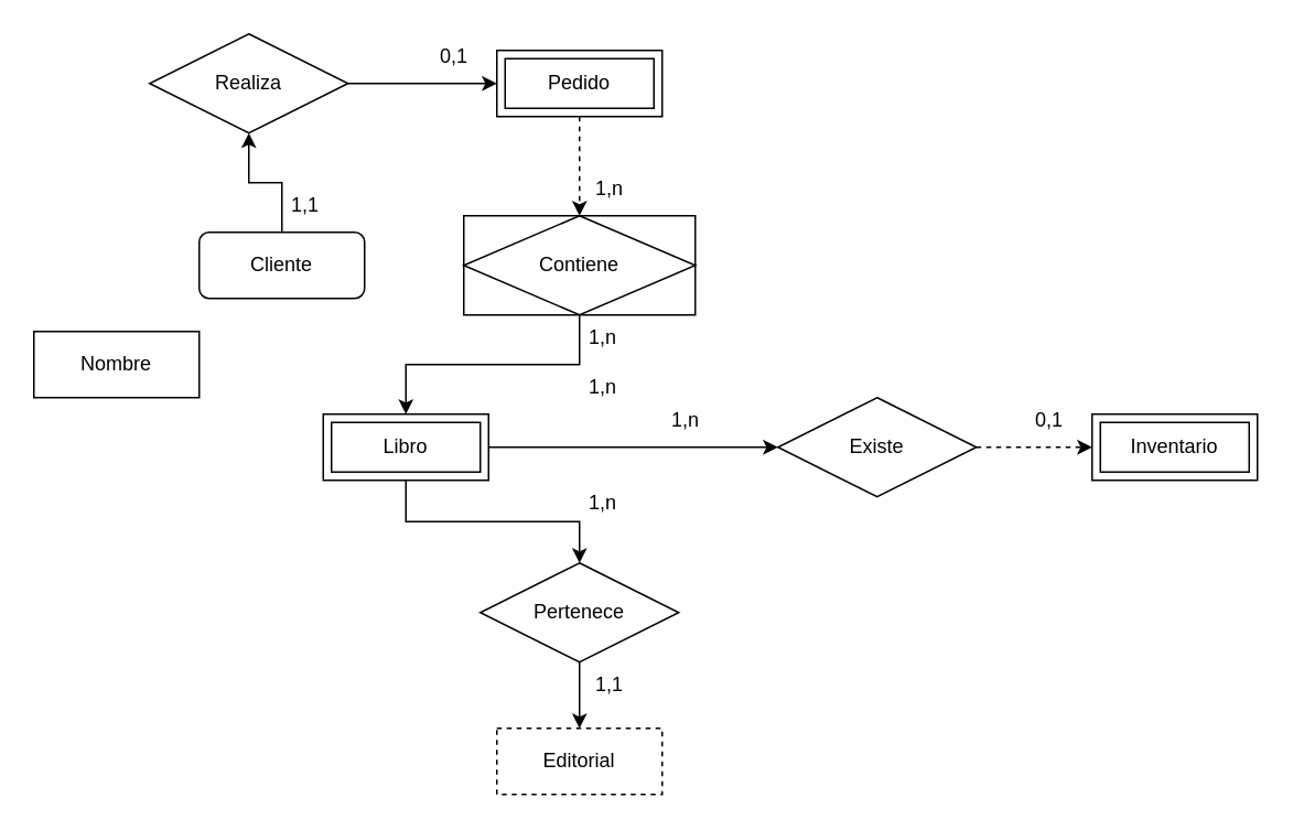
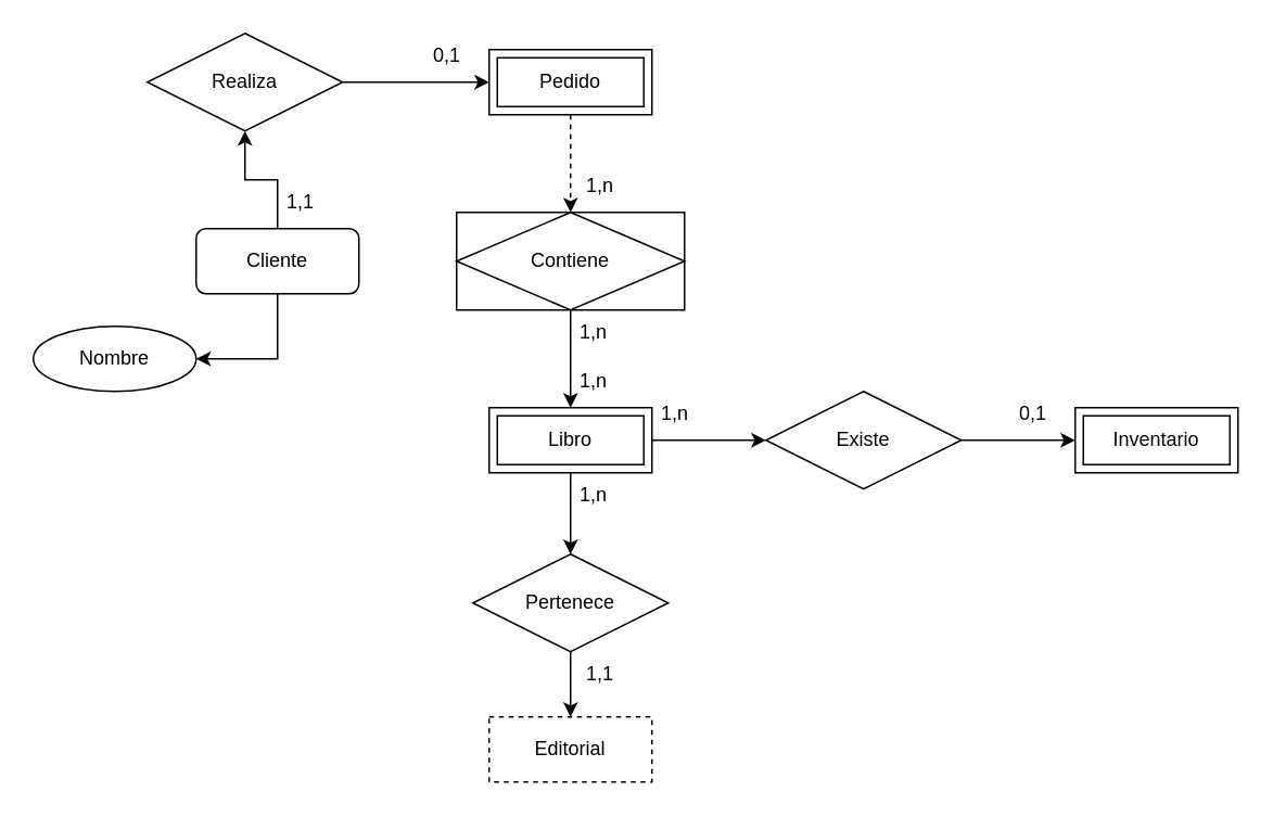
  <mxCell id="0" />
  <mxCell id="1" parent="0" />
  <mxCell id="2" style="edgeStyle=orthogonalEdgeStyle;rounded=0;orthogonalLoop=1;jettySize=auto;html=1;exitX=0.5;exitY=0;exitDx=0;exitDy=0;entryX=0.5;entryY=1;entryDx=0;entryDy=0;" edge="1" parent="1" source="4" target="10"><mxGeometry relative="1" as="geometry" /></mxCell>
+ <mxCell id="3" style="edgeStyle=orthogonalEdgeStyle;rounded=0;orthogonalLoop=1;jettySize=auto;html=1;exitX=0.5;exitY=1;exitDx=0;exitDy=0;entryX=1;entryY=0.5;entryDx=0;entryDy=0;" edge="1" parent="1" source="4" target="29"><mxGeometry relative="1" as="geometry" /></mxCell>
  <mxCell id="4" value="Cliente" style="whiteSpace=wrap;html=1;align=center;rounded=1;" vertex="1" parent="1"><mxGeometry x="120" y="140" width="100" height="40" as="geometry" /></mxCell>
  <mxCell id="5" style="edgeStyle=orthogonalEdgeStyle;rounded=0;orthogonalLoop=1;jettySize=auto;html=1;exitX=0.5;exitY=1;exitDx=0;exitDy=0;entryX=0.5;entryY=0;entryDx=0;entryDy=0;dashed=1;" edge="1" parent="1" source="6" target="8"><mxGeometry relative="1" as="geometry" /></mxCell>
  <mxCell id="6" value="Pedido" style="shape=ext;margin=3;double=1;whiteSpace=wrap;html=1;align=center;" vertex="1" parent="1"><mxGeometry x="300" y="30" width="100" height="40" as="geometry" /></mxCell>
  <mxCell id="7" style="edgeStyle=orthogonalEdgeStyle;rounded=0;orthogonalLoop=1;jettySize=auto;html=1;exitX=0.5;exitY=1;exitDx=0;exitDy=0;entryX=0.5;entryY=0;entryDx=0;entryDy=0;" edge="1" parent="1" source="8" target="15"><mxGeometry relative="1" as="geometry" /></mxCell>
  <mxCell id="8" value="Contiene" style="shape=associativeEntity;whiteSpace=wrap;html=1;align=center;" vertex="1" parent="1"><mxGeometry x="280" y="130" width="140" height="60" as="geometry" /></mxCell>
  <mxCell id="9" style="edgeStyle=orthogonalEdgeStyle;rounded=0;orthogonalLoop=1;jettySize=auto;html=1;exitX=1;exitY=0.5;exitDx=0;exitDy=0;entryX=0;entryY=0.5;entryDx=0;entryDy=0;" edge="1" parent="1" source="10" target="6"><mxGeometry relative="1" as="geometry" /></mxCell>
  <mxCell id="10" value="Realiza" style="shape=rhombus;perimeter=rhombusPerimeter;whiteSpace=wrap;html=1;align=center;" vertex="1" parent="1"><mxGeometry x="90" y="20" width="120" height="60" as="geometry" /></mxCell>
  <mxCell id="11" style="edgeStyle=orthogonalEdgeStyle;rounded=0;orthogonalLoop=1;jettySize=auto;html=1;exitX=0.5;exitY=1;exitDx=0;exitDy=0;entryX=0.5;entryY=0;entryDx=0;entryDy=0;" edge="1" parent="1" source="12" target="16"><mxGeometry relative="1" as="geometry" /></mxCell>
  <mxCell id="12" value="Pertenece" style="shape=rhombus;perimeter=rhombusPerimeter;whiteSpace=wrap;html=1;align=center;" vertex="1" parent="1"><mxGeometry x="290" y="340" width="120" height="60" as="geometry" /></mxCell>
  <mxCell id="13" style="edgeStyle=orthogonalEdgeStyle;rounded=0;orthogonalLoop=1;jettySize=auto;html=1;exitX=0.5;exitY=1;exitDx=0;exitDy=0;entryX=0.5;entryY=0;entryDx=0;entryDy=0;" edge="1" parent="1" source="15" target="12"><mxGeometry relative="1" as="geometry" /></mxCell>
  <mxCell id="14" style="edgeStyle=orthogonalEdgeStyle;rounded=0;orthogonalLoop=1;jettySize=auto;html=1;exitX=1;exitY=0.5;exitDx=0;exitDy=0;entryX=0;entryY=0.5;entryDx=0;entryDy=0;" edge="1" parent="1" source="15" target="18"><mxGeometry relative="1" as="geometry" /></mxCell>
- <mxCell id="15" value="Libro" style="shape=ext;margin=3;double=1;whiteSpace=wrap;html=1;align=center;" vertex="1" parent="1"><mxGeometry x="195" y="250" width="100" height="40" as="geometry" /></mxCell>
+ <mxCell id="15" value="Libro" style="shape=ext;margin=3;double=1;whiteSpace=wrap;html=1;align=center;" vertex="1" parent="1"><mxGeometry x="300" y="250" width="100" height="40" as="geometry" /></mxCell>
  <mxCell id="16" value="Editorial" style="whiteSpace=wrap;html=1;align=center;dashed=1;" vertex="1" parent="1"><mxGeometry x="300" y="440" width="100" height="40" as="geometry" /></mxCell>
- <mxCell id="17" style="edgeStyle=orthogonalEdgeStyle;rounded=0;orthogonalLoop=1;jettySize=auto;html=1;exitX=1;exitY=0.5;exitDx=0;exitDy=0;entryX=0;entryY=0.5;entryDx=0;entryDy=0;dashed=1;" edge="1" parent="1" source="18" target="19"><mxGeometry relative="1" as="geometry" /></mxCell>
+ <mxCell id="17" style="edgeStyle=orthogonalEdgeStyle;rounded=0;orthogonalLoop=1;jettySize=auto;html=1;exitX=1;exitY=0.5;exitDx=0;exitDy=0;entryX=0;entryY=0.5;entryDx=0;entryDy=0;" edge="1" parent="1" source="18" target="19"><mxGeometry relative="1" as="geometry" /></mxCell>
  <mxCell id="18" value="Existe" style="shape=rhombus;perimeter=rhombusPerimeter;whiteSpace=wrap;html=1;align=center;" vertex="1" parent="1"><mxGeometry x="470" y="240" width="120" height="60" as="geometry" /></mxCell>
  <mxCell id="19" value="Inventario" style="shape=ext;margin=3;double=1;whiteSpace=wrap;html=1;align=center;" vertex="1" parent="1"><mxGeometry x="660" y="250" width="100" height="40" as="geometry" /></mxCell>
  <mxCell id="20" value="1,1" style="text;strokeColor=none;fillColor=none;spacingLeft=4;spacingRight=4;overflow=hidden;rotatable=0;points=[[0,0.5],[1,0.5]];portConstraint=eastwest;fontSize=12;whiteSpace=wrap;html=1;" vertex="1" parent="1"><mxGeometry x="170" y="110" width="40" height="30" as="geometry" /></mxCell>
  <mxCell id="21" value="0,1" style="text;strokeColor=none;fillColor=none;spacingLeft=4;spacingRight=4;overflow=hidden;rotatable=0;points=[[0,0.5],[1,0.5]];portConstraint=eastwest;fontSize=12;whiteSpace=wrap;html=1;" vertex="1" parent="1"><mxGeometry x="260" y="20" width="40" height="30" as="geometry" /></mxCell>
  <mxCell id="22" value="1,n" style="text;strokeColor=none;fillColor=none;spacingLeft=4;spacingRight=4;overflow=hidden;rotatable=0;points=[[0,0.5],[1,0.5]];portConstraint=eastwest;fontSize=12;whiteSpace=wrap;html=1;" vertex="1" parent="1"><mxGeometry x="354" y="100" width="40" height="30" as="geometry" /></mxCell>
  <mxCell id="23" value="1,n" style="text;strokeColor=none;fillColor=none;spacingLeft=4;spacingRight=4;overflow=hidden;rotatable=0;points=[[0,0.5],[1,0.5]];portConstraint=eastwest;fontSize=12;whiteSpace=wrap;html=1;" vertex="1" parent="1"><mxGeometry x="350" y="220" width="40" height="30" as="geometry" /></mxCell>
  <mxCell id="24" value="1,n" style="text;strokeColor=none;fillColor=none;spacingLeft=4;spacingRight=4;overflow=hidden;rotatable=0;points=[[0,0.5],[1,0.5]];portConstraint=eastwest;fontSize=12;whiteSpace=wrap;html=1;" vertex="1" parent="1"><mxGeometry x="350" y="290" width="40" height="30" as="geometry" /></mxCell>
  <mxCell id="25" value="1,1" style="text;strokeColor=none;fillColor=none;spacingLeft=4;spacingRight=4;overflow=hidden;rotatable=0;points=[[0,0.5],[1,0.5]];portConstraint=eastwest;fontSize=12;whiteSpace=wrap;html=1;" vertex="1" parent="1"><mxGeometry x="354" y="400" width="40" height="30" as="geometry" /></mxCell>
  <mxCell id="26" value="1,n" style="text;strokeColor=none;fillColor=none;spacingLeft=4;spacingRight=4;overflow=hidden;rotatable=0;points=[[0,0.5],[1,0.5]];portConstraint=eastwest;fontSize=12;whiteSpace=wrap;html=1;" vertex="1" parent="1"><mxGeometry x="400" y="240" width="40" height="30" as="geometry" /></mxCell>
  <mxCell id="27" value="0,1" style="text;strokeColor=none;fillColor=none;spacingLeft=4;spacingRight=4;overflow=hidden;rotatable=0;points=[[0,0.5],[1,0.5]];portConstraint=eastwest;fontSize=12;whiteSpace=wrap;html=1;" vertex="1" parent="1"><mxGeometry x="620" y="240" width="40" height="30" as="geometry" /></mxCell>
  <mxCell id="28" value="1,n" style="text;strokeColor=none;fillColor=none;spacingLeft=4;spacingRight=4;overflow=hidden;rotatable=0;points=[[0,0.5],[1,0.5]];portConstraint=eastwest;fontSize=12;whiteSpace=wrap;html=1;" vertex="1" parent="1"><mxGeometry x="350" y="190" width="40" height="30" as="geometry" /></mxCell>
- <mxCell id="29" value="Nombre" style="whiteSpace=wrap;html=1;align=center;rounded=0;" vertex="1" parent="1"><mxGeometry x="20" y="200" width="100" height="40" as="geometry" /></mxCell>
+ <mxCell id="29" value="Nombre" style="ellipse;whiteSpace=wrap;html=1;align=center;" vertex="1" parent="1"><mxGeometry x="20" y="200" width="100" height="40" as="geometry" /></mxCell>
